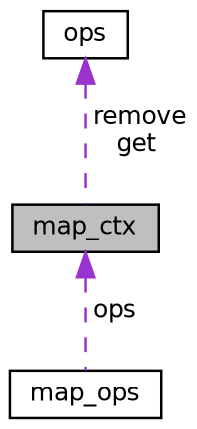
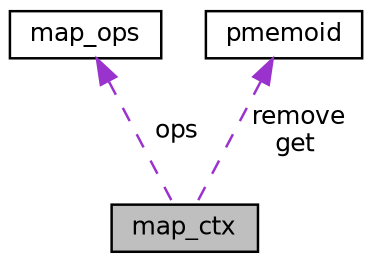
  digraph {
    node [color=black fillcolor=white fontname=Helvetica fontsize=10 shape=record style=filled]
    edge [color=darkorchid3 dir=back fontname=Helvetica fontsize=10 labelfontname=Helvetica labelfontsize=10 style=dashed]
    n1 [fillcolor=grey75 fontcolor=black height=0.2 label=map_ctx width=0.4]
    n2 [height=0.2 label=map_ops width=0.4]
-   n3 [height=0.2 label=ops width=0.4]
-   n1 -> n2 [label=" ops"]
+   n3 [height=0.2 label=pmemoid width=0.4]
+   n2 -> n1 [label=" ops"]
    n3 -> n1 [label=" remove\nget"]
  }
